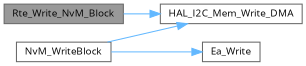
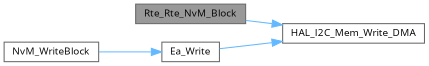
  digraph {
    fontname="Open Sans"
    rankdir=LR
    node [color=grey40 fillcolor=white fontname="Open Sans" fontsize=10 shape=box style=filled]
    edge [color=steelblue1 fontname="Open Sans" fontsize=10 labelfontname=Helvetica labelfontsize=10 style=solid]
-   n1 [color=gray40 fillcolor=grey60 fontcolor=black height=0.2 label=Rte_Write_NvM_Block width=0.4]
+   n1 [color=gray40 fillcolor=grey60 fontcolor=black height=0.2 label=Rte_Rte_NvM_Block width=0.4]
    n2 [height=0.2 label=HAL_I2C_Mem_Write_DMA width=0.4]
    n3 [height=0.2 label=NvM_WriteBlock width=0.4]
    n4 [height=0.2 label=Ea_Write width=0.4]
    n1 -> n2
    n3 -> n4
-   n3 -> n2
+   n4 -> n2
  }
